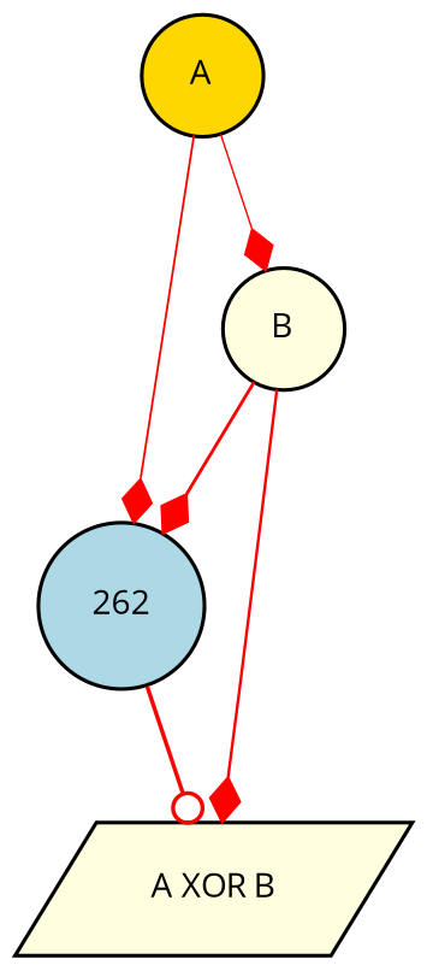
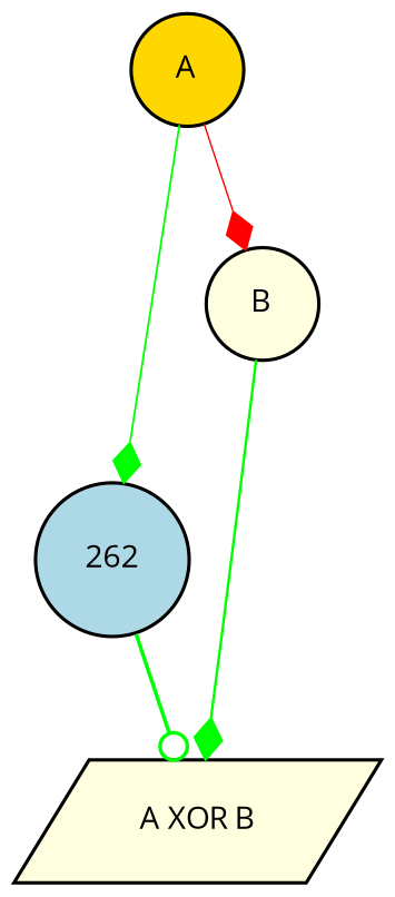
  digraph {
    fontname="Open Sans"
    node [fillcolor=lightyellow fontname="Open Sans" fontsize=9 shape=circle style=filled]
    edge [arrowhead=diamond color=green fontname="Open Sans" style=solid]
    A [fillcolor=gold height=0.2 width=0.2]
    n2 [fillcolor=lightblue height=0.2 label=262 width=0.2]
    B [height=0.2 width=0.2]
    "A XOR B" [height=0.2 shape=parallelogram width=0.2]
-   A -> n2 [color=red penwidth=0.5738749545061849]
+   A -> n2 [penwidth=0.5738749545061849]
    A -> B [color=red penwidth=0.44308357770269957]
-   n2 -> "A XOR B" [arrowhead=odot color=red penwidth=1.1016186232130132]
-   B -> n2 [color=red penwidth=0.8795949540153971]
-   B -> "A XOR B" [color=red penwidth=0.7696491350290912]
+   n2 -> "A XOR B" [arrowhead=odot penwidth=1.1016186232130132]
+   B -> "A XOR B" [penwidth=0.7696491350290912]
  }
